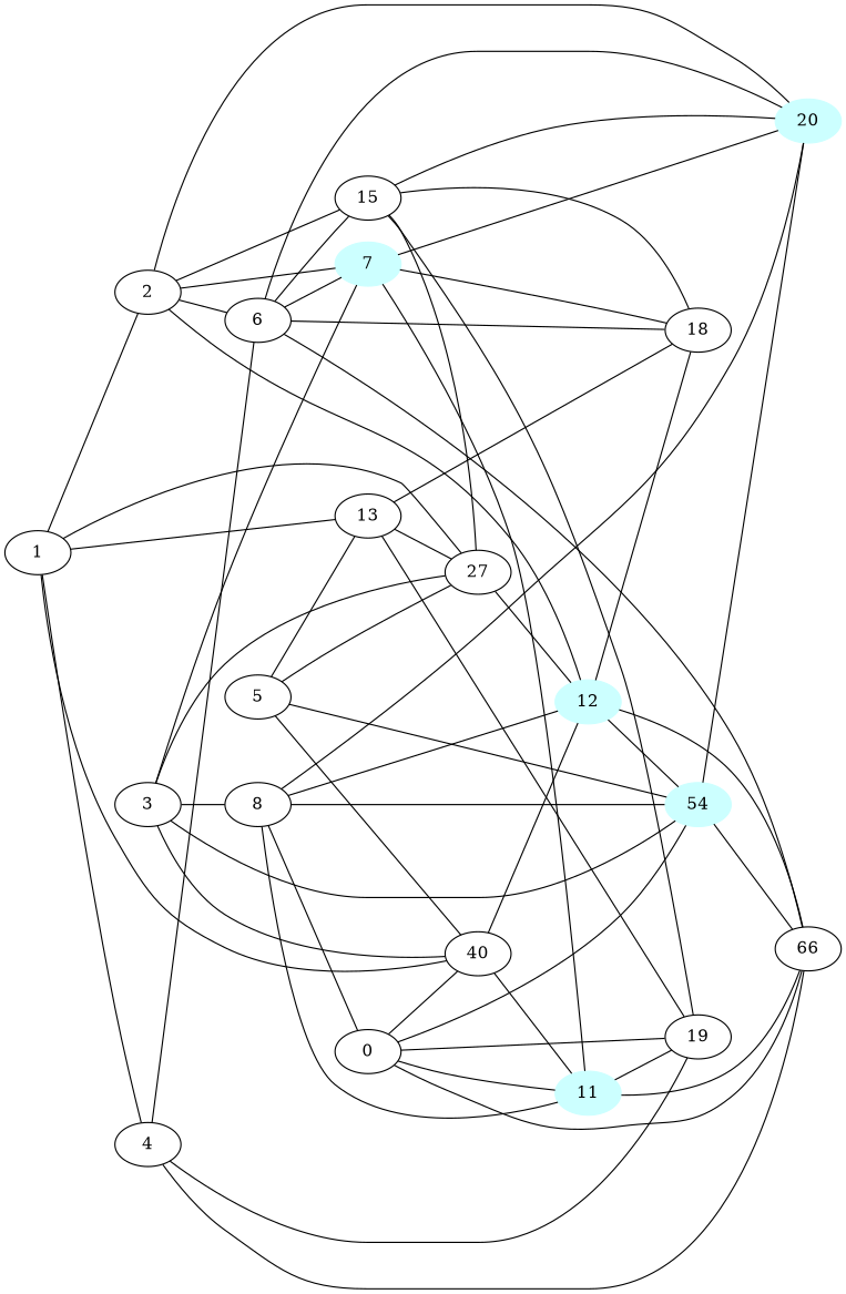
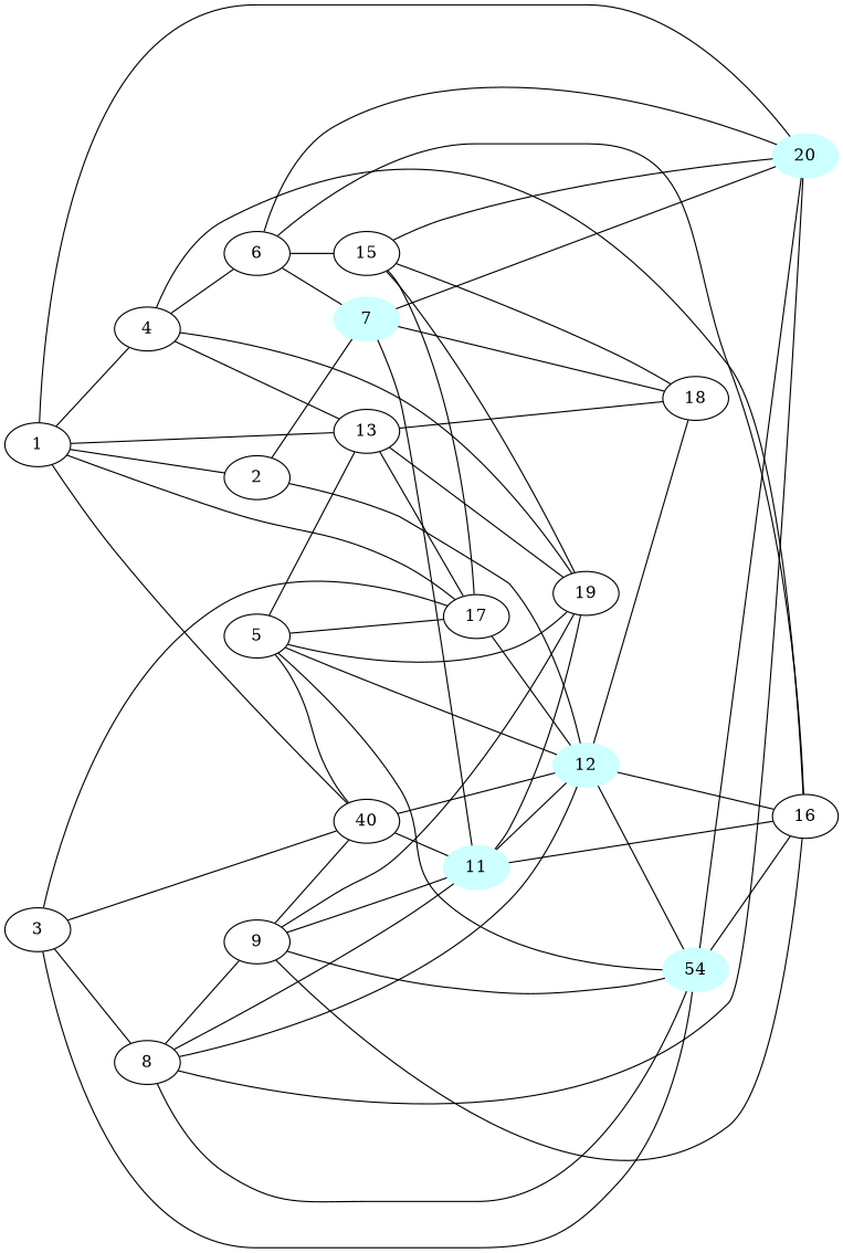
  graph {
    rankdir=LR
    7 [color="#CCFFFF" style=filled]
    11 [color="#CCFFFF" style=filled]
    20 [color="#CCFFFF" style=filled]
    18
    12 [color="#CCFFFF" style=filled]
-   16 [label=66]
+   16
    19
    15
-   17 [label=27]
+   17
    n10 [color="#CCFFFF" label=54 style=filled]
    1
    2
    4
    n14 [label=40]
    13
    6
    3
    8
-   9 [label=0]
+   9
    5
    7 -- 11
    7 -- 20
    7 -- 18
+   11 -- 12
    11 -- 16
    11 -- 19
    12 -- 18
    12 -- 16
    12 -- n10
    15 -- 20
    15 -- 18
    15 -- 19
    15 -- 17
    17 -- 12
    n10 -- 20
    n10 -- 16
    1 -- 17
    1 -- 2
    1 -- 4
    1 -- n14
    1 -- 13
    2 -- 7
-   2 -- 20
+   1 -- 20
    2 -- 12
-   2 -- 15
-   2 -- 6
    4 -- 16
    4 -- 19
+   4 -- 13
    4 -- 6
    n14 -- 11
    n14 -- 12
    13 -- 18
    13 -- 19
    13 -- 17
    6 -- 7
    6 -- 20
-   6 -- 18
    6 -- 16
    6 -- 15
-   3 -- 7
    3 -- 17
    3 -- n10
    3 -- n14
    3 -- 8
    8 -- 11
    8 -- 20
    8 -- 12
    8 -- n10
    8 -- 9
    9 -- 11
    9 -- 16
    9 -- 19
    9 -- n10
    9 -- n14
+   5 -- 12
+   5 -- 19
    5 -- 17
    5 -- n10
    5 -- n14
    5 -- 13
  }
